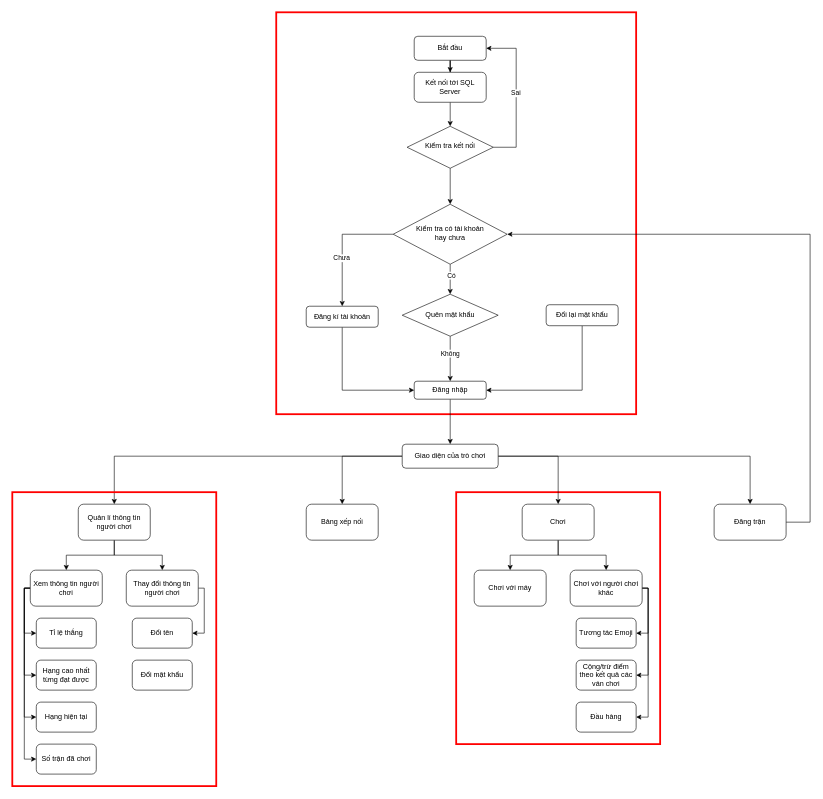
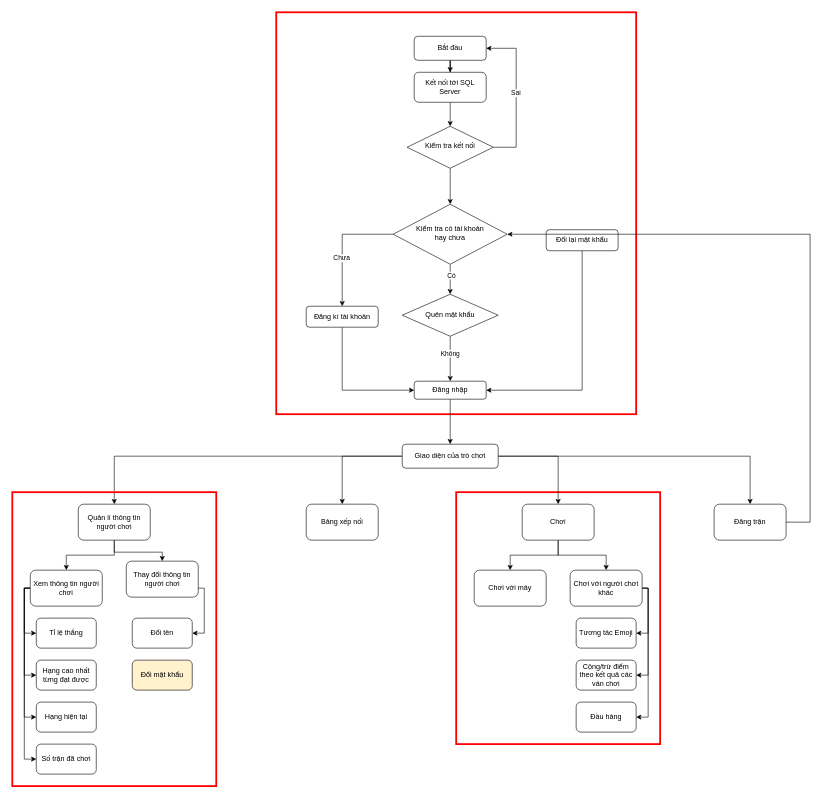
  <mxCell id="0" />
  <mxCell id="1" parent="0" />
  <mxCell id="2" value="" style="rounded=0;whiteSpace=wrap;html=1;fillColor=none;fontColor=#ffffff;strokeColor=#FF0000;strokeWidth=3;" vertex="1" parent="1"><mxGeometry x="760" y="820" width="340" height="420" as="geometry" /></mxCell>
  <mxCell id="3" value="" style="rounded=0;whiteSpace=wrap;html=1;fillColor=none;fontColor=#ffffff;strokeColor=#FF0000;strokeWidth=3;" vertex="1" parent="1"><mxGeometry x="460" y="20" width="600" height="670" as="geometry" /></mxCell>
  <mxCell id="4" style="edgeStyle=orthogonalEdgeStyle;rounded=0;orthogonalLoop=1;jettySize=auto;html=1;entryX=0.5;entryY=0;entryDx=0;entryDy=0;" edge="1" parent="1" source="5" target="18"><mxGeometry relative="1" as="geometry" /></mxCell>
  <mxCell id="5" value="Bắt đầu" style="rounded=1;whiteSpace=wrap;html=1;fontSize=12;glass=0;strokeWidth=1;shadow=0;" parent="1" vertex="1"><mxGeometry x="690.01" y="60" width="120" height="40" as="geometry" /></mxCell>
  <mxCell id="6" style="edgeStyle=orthogonalEdgeStyle;rounded=0;orthogonalLoop=1;jettySize=auto;html=1;entryX=1;entryY=0.5;entryDx=0;entryDy=0;exitX=1;exitY=0.5;exitDx=0;exitDy=0;" edge="1" parent="1" source="9" target="5"><mxGeometry relative="1" as="geometry"><Array as="points"><mxPoint x="860" y="245" /><mxPoint x="860" y="80" /></Array></mxGeometry></mxCell>
  <mxCell id="7" value="Sai&amp;nbsp;" style="edgeLabel;html=1;align=center;verticalAlign=middle;resizable=0;points=[];" vertex="1" connectable="0" parent="6"><mxGeometry x="-0.162" y="2" relative="1" as="geometry"><mxPoint x="2" y="-23" as="offset" /></mxGeometry></mxCell>
  <mxCell id="8" style="edgeStyle=orthogonalEdgeStyle;rounded=0;orthogonalLoop=1;jettySize=auto;html=1;entryX=0.5;entryY=0;entryDx=0;entryDy=0;" edge="1" parent="1" source="9" target="14"><mxGeometry relative="1" as="geometry" /></mxCell>
  <mxCell id="9" value="Kiểm tra kết nối" style="rhombus;whiteSpace=wrap;html=1;shadow=0;fontFamily=Helvetica;fontSize=12;align=center;strokeWidth=1;spacing=6;spacingTop=-4;" parent="1" vertex="1"><mxGeometry x="678.14" y="210" width="143.75" height="70" as="geometry" /></mxCell>
  <mxCell id="10" style="edgeStyle=orthogonalEdgeStyle;rounded=0;orthogonalLoop=1;jettySize=auto;html=1;entryX=0.5;entryY=0;entryDx=0;entryDy=0;" edge="1" parent="1" source="14"><mxGeometry relative="1" as="geometry"><mxPoint x="749.99" y="490" as="targetPoint" /></mxGeometry></mxCell>
  <mxCell id="11" value="Có" style="edgeLabel;html=1;align=center;verticalAlign=middle;resizable=0;points=[];" vertex="1" connectable="0" parent="10"><mxGeometry x="-0.247" y="1" relative="1" as="geometry"><mxPoint as="offset" /></mxGeometry></mxCell>
  <mxCell id="12" style="edgeStyle=orthogonalEdgeStyle;rounded=0;orthogonalLoop=1;jettySize=auto;html=1;entryX=0.5;entryY=0;entryDx=0;entryDy=0;" edge="1" parent="1" source="14" target="16"><mxGeometry relative="1" as="geometry" /></mxCell>
  <mxCell id="13" value="Chưa" style="edgeLabel;html=1;align=center;verticalAlign=middle;resizable=0;points=[];" vertex="1" connectable="0" parent="12"><mxGeometry x="0.218" y="-2" relative="1" as="geometry"><mxPoint as="offset" /></mxGeometry></mxCell>
  <mxCell id="14" value="Kiểm tra có tài khoản &lt;br&gt;hay chưa" style="rhombus;whiteSpace=wrap;html=1;shadow=0;fontFamily=Helvetica;fontSize=12;align=center;strokeWidth=1;spacing=6;spacingTop=-4;" parent="1" vertex="1"><mxGeometry x="655.01" y="340" width="190.01" height="100" as="geometry" /></mxCell>
  <mxCell id="15" style="edgeStyle=orthogonalEdgeStyle;rounded=0;orthogonalLoop=1;jettySize=auto;html=1;entryX=0;entryY=0.5;entryDx=0;entryDy=0;" edge="1" parent="1" source="16" target="25"><mxGeometry relative="1" as="geometry"><Array as="points"><mxPoint x="570" y="650" /></Array></mxGeometry></mxCell>
  <mxCell id="16" value="Đăng kí tài khoản" style="rounded=1;whiteSpace=wrap;html=1;fontSize=12;glass=0;strokeWidth=1;shadow=0;" parent="1" vertex="1"><mxGeometry x="510" y="510" width="120" height="35" as="geometry" /></mxCell>
  <mxCell id="17" style="edgeStyle=orthogonalEdgeStyle;rounded=0;orthogonalLoop=1;jettySize=auto;html=1;entryX=0.5;entryY=0;entryDx=0;entryDy=0;" edge="1" parent="1" source="18" target="9"><mxGeometry relative="1" as="geometry" /></mxCell>
  <mxCell id="18" value="Kết nối tới SQL Server" style="rounded=1;whiteSpace=wrap;html=1;" vertex="1" parent="1"><mxGeometry x="690.02" y="120" width="120" height="50" as="geometry" /></mxCell>
  <mxCell id="19" style="edgeStyle=orthogonalEdgeStyle;rounded=0;orthogonalLoop=1;jettySize=auto;html=1;entryX=0.5;entryY=0;entryDx=0;entryDy=0;" edge="1" parent="1" source="21" target="25"><mxGeometry relative="1" as="geometry" /></mxCell>
  <mxCell id="20" value="Không" style="edgeLabel;html=1;align=center;verticalAlign=middle;resizable=0;points=[];" vertex="1" connectable="0" parent="19"><mxGeometry x="-0.323" y="-2" relative="1" as="geometry"><mxPoint x="1" y="4" as="offset" /></mxGeometry></mxCell>
  <mxCell id="21" value="Quên mật khẩu" style="rhombus;whiteSpace=wrap;html=1;" vertex="1" parent="1"><mxGeometry x="670.01" y="490" width="160" height="70" as="geometry" /></mxCell>
  <mxCell id="22" style="edgeStyle=orthogonalEdgeStyle;rounded=0;orthogonalLoop=1;jettySize=auto;html=1;entryX=1;entryY=0.5;entryDx=0;entryDy=0;" edge="1" parent="1" source="23" target="25"><mxGeometry relative="1" as="geometry"><Array as="points"><mxPoint x="970" y="650" /></Array></mxGeometry></mxCell>
- <mxCell id="23" value="Đổi lại mật khẩu" style="rounded=1;whiteSpace=wrap;html=1;" vertex="1" parent="1"><mxGeometry x="910" y="507.5" width="120" height="35" as="geometry" /></mxCell>
+ <mxCell id="23" value="Đổi lại mật khẩu" style="rounded=1;whiteSpace=wrap;html=1;" vertex="1" parent="1"><mxGeometry x="910" y="382.5" width="120" height="35" as="geometry" /></mxCell>
  <mxCell id="24" style="edgeStyle=orthogonalEdgeStyle;rounded=0;orthogonalLoop=1;jettySize=auto;html=1;entryX=0.5;entryY=0;entryDx=0;entryDy=0;" edge="1" parent="1" source="25" target="30"><mxGeometry relative="1" as="geometry" /></mxCell>
  <mxCell id="25" value="Đăng nhập" style="rounded=1;whiteSpace=wrap;html=1;" vertex="1" parent="1"><mxGeometry x="690.02" y="635" width="120" height="30" as="geometry" /></mxCell>
  <mxCell id="26" style="edgeStyle=orthogonalEdgeStyle;rounded=0;orthogonalLoop=1;jettySize=auto;html=1;entryX=0.5;entryY=0;entryDx=0;entryDy=0;" edge="1" parent="1" source="30" target="33"><mxGeometry relative="1" as="geometry" /></mxCell>
  <mxCell id="27" style="edgeStyle=orthogonalEdgeStyle;rounded=0;orthogonalLoop=1;jettySize=auto;html=1;entryX=0.5;entryY=0;entryDx=0;entryDy=0;" edge="1" parent="1" source="30" target="34"><mxGeometry relative="1" as="geometry" /></mxCell>
  <mxCell id="28" style="edgeStyle=orthogonalEdgeStyle;rounded=0;orthogonalLoop=1;jettySize=auto;html=1;entryX=0.5;entryY=0;entryDx=0;entryDy=0;" edge="1" parent="1" source="30" target="37"><mxGeometry relative="1" as="geometry" /></mxCell>
  <mxCell id="29" style="edgeStyle=orthogonalEdgeStyle;rounded=0;orthogonalLoop=1;jettySize=auto;html=1;entryX=0.5;entryY=0;entryDx=0;entryDy=0;" edge="1" parent="1" source="30" target="39"><mxGeometry relative="1" as="geometry" /></mxCell>
  <mxCell id="30" value="Giao diện của trò chơi" style="rounded=1;whiteSpace=wrap;html=1;" vertex="1" parent="1"><mxGeometry x="670.01" y="740" width="160" height="40" as="geometry" /></mxCell>
  <mxCell id="31" style="edgeStyle=orthogonalEdgeStyle;rounded=0;orthogonalLoop=1;jettySize=auto;html=1;entryX=0.5;entryY=0;entryDx=0;entryDy=0;" edge="1" parent="1" source="33" target="44"><mxGeometry relative="1" as="geometry" /></mxCell>
  <mxCell id="32" style="edgeStyle=orthogonalEdgeStyle;rounded=0;orthogonalLoop=1;jettySize=auto;html=1;entryX=0.5;entryY=0;entryDx=0;entryDy=0;" edge="1" parent="1" source="33" target="46"><mxGeometry relative="1" as="geometry" /></mxCell>
  <mxCell id="33" value="Quản lí thông tin người chơi" style="rounded=1;whiteSpace=wrap;html=1;" vertex="1" parent="1"><mxGeometry x="129.99" y="840" width="120" height="60" as="geometry" /></mxCell>
  <mxCell id="34" value="Bảng xếp nối" style="rounded=1;whiteSpace=wrap;html=1;" vertex="1" parent="1"><mxGeometry x="510" y="840" width="120" height="60" as="geometry" /></mxCell>
  <mxCell id="35" style="edgeStyle=orthogonalEdgeStyle;rounded=0;orthogonalLoop=1;jettySize=auto;html=1;entryX=0.5;entryY=0;entryDx=0;entryDy=0;" edge="1" parent="1" source="37" target="58"><mxGeometry relative="1" as="geometry" /></mxCell>
  <mxCell id="36" style="edgeStyle=orthogonalEdgeStyle;rounded=0;orthogonalLoop=1;jettySize=auto;html=1;entryX=0.5;entryY=0;entryDx=0;entryDy=0;" edge="1" parent="1" source="37" target="54"><mxGeometry relative="1" as="geometry" /></mxCell>
  <mxCell id="37" value="Chơi" style="rounded=1;whiteSpace=wrap;html=1;" vertex="1" parent="1"><mxGeometry x="870" y="840" width="120" height="60" as="geometry" /></mxCell>
  <mxCell id="38" style="edgeStyle=orthogonalEdgeStyle;rounded=0;orthogonalLoop=1;jettySize=auto;html=1;entryX=1;entryY=0.5;entryDx=0;entryDy=0;exitX=1;exitY=0.5;exitDx=0;exitDy=0;" edge="1" parent="1" source="39" target="14"><mxGeometry relative="1" as="geometry"><Array as="points"><mxPoint x="1350" y="870" /><mxPoint x="1350" y="390" /></Array></mxGeometry></mxCell>
  <mxCell id="39" value="Đăng trận" style="rounded=1;whiteSpace=wrap;html=1;" vertex="1" parent="1"><mxGeometry x="1190" y="840" width="120" height="60" as="geometry" /></mxCell>
  <mxCell id="40" style="edgeStyle=orthogonalEdgeStyle;rounded=0;orthogonalLoop=1;jettySize=auto;html=1;entryX=0;entryY=0.5;entryDx=0;entryDy=0;" edge="1" parent="1" source="44" target="47"><mxGeometry relative="1" as="geometry"><Array as="points"><mxPoint x="40" y="980" /><mxPoint x="40" y="1055" /></Array></mxGeometry></mxCell>
  <mxCell id="41" style="edgeStyle=orthogonalEdgeStyle;rounded=0;orthogonalLoop=1;jettySize=auto;html=1;entryX=0;entryY=0.5;entryDx=0;entryDy=0;" edge="1" parent="1" source="44" target="48"><mxGeometry relative="1" as="geometry"><Array as="points"><mxPoint x="40" y="980" /><mxPoint x="40" y="1125" /></Array></mxGeometry></mxCell>
  <mxCell id="42" style="edgeStyle=orthogonalEdgeStyle;rounded=0;orthogonalLoop=1;jettySize=auto;html=1;entryX=0;entryY=0.5;entryDx=0;entryDy=0;" edge="1" parent="1" source="44" target="49"><mxGeometry relative="1" as="geometry"><Array as="points"><mxPoint x="40" y="980" /><mxPoint x="40" y="1195" /></Array></mxGeometry></mxCell>
  <mxCell id="43" style="edgeStyle=orthogonalEdgeStyle;rounded=0;orthogonalLoop=1;jettySize=auto;html=1;entryX=0;entryY=0.5;entryDx=0;entryDy=0;" edge="1" parent="1" source="44" target="50"><mxGeometry relative="1" as="geometry"><Array as="points"><mxPoint x="40" y="980" /><mxPoint x="40" y="1265" /></Array></mxGeometry></mxCell>
  <mxCell id="44" value="Xem thông tin người chơi" style="rounded=1;whiteSpace=wrap;html=1;" vertex="1" parent="1"><mxGeometry x="50" y="950" width="120" height="60" as="geometry" /></mxCell>
  <mxCell id="45" style="edgeStyle=orthogonalEdgeStyle;rounded=0;orthogonalLoop=1;jettySize=auto;html=1;entryX=1;entryY=0.5;entryDx=0;entryDy=0;" edge="1" parent="1" source="46" target="51"><mxGeometry relative="1" as="geometry"><Array as="points"><mxPoint x="340" y="980" /><mxPoint x="340" y="1055" /></Array></mxGeometry></mxCell>
- <mxCell id="46" value="Thay đổi thông tin người chơi" style="rounded=1;whiteSpace=wrap;html=1;" vertex="1" parent="1"><mxGeometry x="210" y="950" width="120" height="60" as="geometry" /></mxCell>
+ <mxCell id="46" value="Thay đổi thông tin người chơi" style="rounded=1;whiteSpace=wrap;html=1;" vertex="1" parent="1"><mxGeometry x="210" y="935" width="120" height="60" as="geometry" /></mxCell>
  <mxCell id="47" value="Tỉ lệ thắng" style="rounded=1;whiteSpace=wrap;html=1;" vertex="1" parent="1"><mxGeometry x="60" y="1030" width="100" height="50" as="geometry" /></mxCell>
  <mxCell id="48" value="Hạng cao nhất từng đạt được" style="rounded=1;whiteSpace=wrap;html=1;" vertex="1" parent="1"><mxGeometry x="60" y="1100" width="100" height="50" as="geometry" /></mxCell>
  <mxCell id="49" value="Hạng hiện tại" style="rounded=1;whiteSpace=wrap;html=1;" vertex="1" parent="1"><mxGeometry x="60" y="1170" width="100" height="50" as="geometry" /></mxCell>
  <mxCell id="50" value="Số trận đã chơi" style="rounded=1;whiteSpace=wrap;html=1;" vertex="1" parent="1"><mxGeometry x="60" y="1240" width="100" height="50" as="geometry" /></mxCell>
  <mxCell id="51" value="Đổi tên" style="rounded=1;whiteSpace=wrap;html=1;" vertex="1" parent="1"><mxGeometry x="220" y="1030" width="100" height="50" as="geometry" /></mxCell>
- <mxCell id="52" value="Đổi mật khẩu" style="rounded=1;whiteSpace=wrap;html=1;" vertex="1" parent="1"><mxGeometry x="220" y="1100" width="100" height="50" as="geometry" /></mxCell>
+ <mxCell id="52" value="Đổi mật khẩu" style="rounded=1;whiteSpace=wrap;html=1;fillColor=#fff2cc;" vertex="1" parent="1"><mxGeometry x="220" y="1100" width="100" height="50" as="geometry" /></mxCell>
  <mxCell id="53" value="" style="rounded=0;whiteSpace=wrap;html=1;fillColor=none;fontColor=#ffffff;strokeColor=#FF0000;strokeWidth=3;" vertex="1" parent="1"><mxGeometry x="20" y="820" width="340" height="490" as="geometry" /></mxCell>
  <mxCell id="54" value="Chơi với máy" style="rounded=1;whiteSpace=wrap;html=1;" vertex="1" parent="1"><mxGeometry x="790" y="950" width="120" height="60" as="geometry" /></mxCell>
  <mxCell id="55" style="edgeStyle=orthogonalEdgeStyle;rounded=0;orthogonalLoop=1;jettySize=auto;html=1;entryX=1;entryY=0.5;entryDx=0;entryDy=0;" edge="1" parent="1" source="58" target="59"><mxGeometry relative="1" as="geometry"><Array as="points"><mxPoint x="1080" y="980" /><mxPoint x="1080" y="1055" /></Array></mxGeometry></mxCell>
  <mxCell id="56" style="edgeStyle=orthogonalEdgeStyle;rounded=0;orthogonalLoop=1;jettySize=auto;html=1;entryX=1;entryY=0.5;entryDx=0;entryDy=0;" edge="1" parent="1" source="58" target="60"><mxGeometry relative="1" as="geometry"><Array as="points"><mxPoint x="1080" y="980" /><mxPoint x="1080" y="1125" /></Array></mxGeometry></mxCell>
  <mxCell id="57" style="edgeStyle=orthogonalEdgeStyle;rounded=0;orthogonalLoop=1;jettySize=auto;html=1;entryX=1;entryY=0.5;entryDx=0;entryDy=0;" edge="1" parent="1" source="58" target="61"><mxGeometry relative="1" as="geometry"><Array as="points"><mxPoint x="1080" y="980" /><mxPoint x="1080" y="1195" /></Array></mxGeometry></mxCell>
  <mxCell id="58" value="Chơi với người chơi khác" style="rounded=1;whiteSpace=wrap;html=1;" vertex="1" parent="1"><mxGeometry x="950" y="950" width="120" height="60" as="geometry" /></mxCell>
  <mxCell id="59" value="Tương tác Emoji" style="rounded=1;whiteSpace=wrap;html=1;" vertex="1" parent="1"><mxGeometry x="960" y="1030" width="100" height="50" as="geometry" /></mxCell>
  <mxCell id="60" value="Cộng/trừ điểm theo kết quả các ván chơi" style="rounded=1;whiteSpace=wrap;html=1;" vertex="1" parent="1"><mxGeometry x="960" y="1100" width="100" height="50" as="geometry" /></mxCell>
  <mxCell id="61" value="Đầu hàng" style="rounded=1;whiteSpace=wrap;html=1;" vertex="1" parent="1"><mxGeometry x="960" y="1170" width="100" height="50" as="geometry" /></mxCell>
